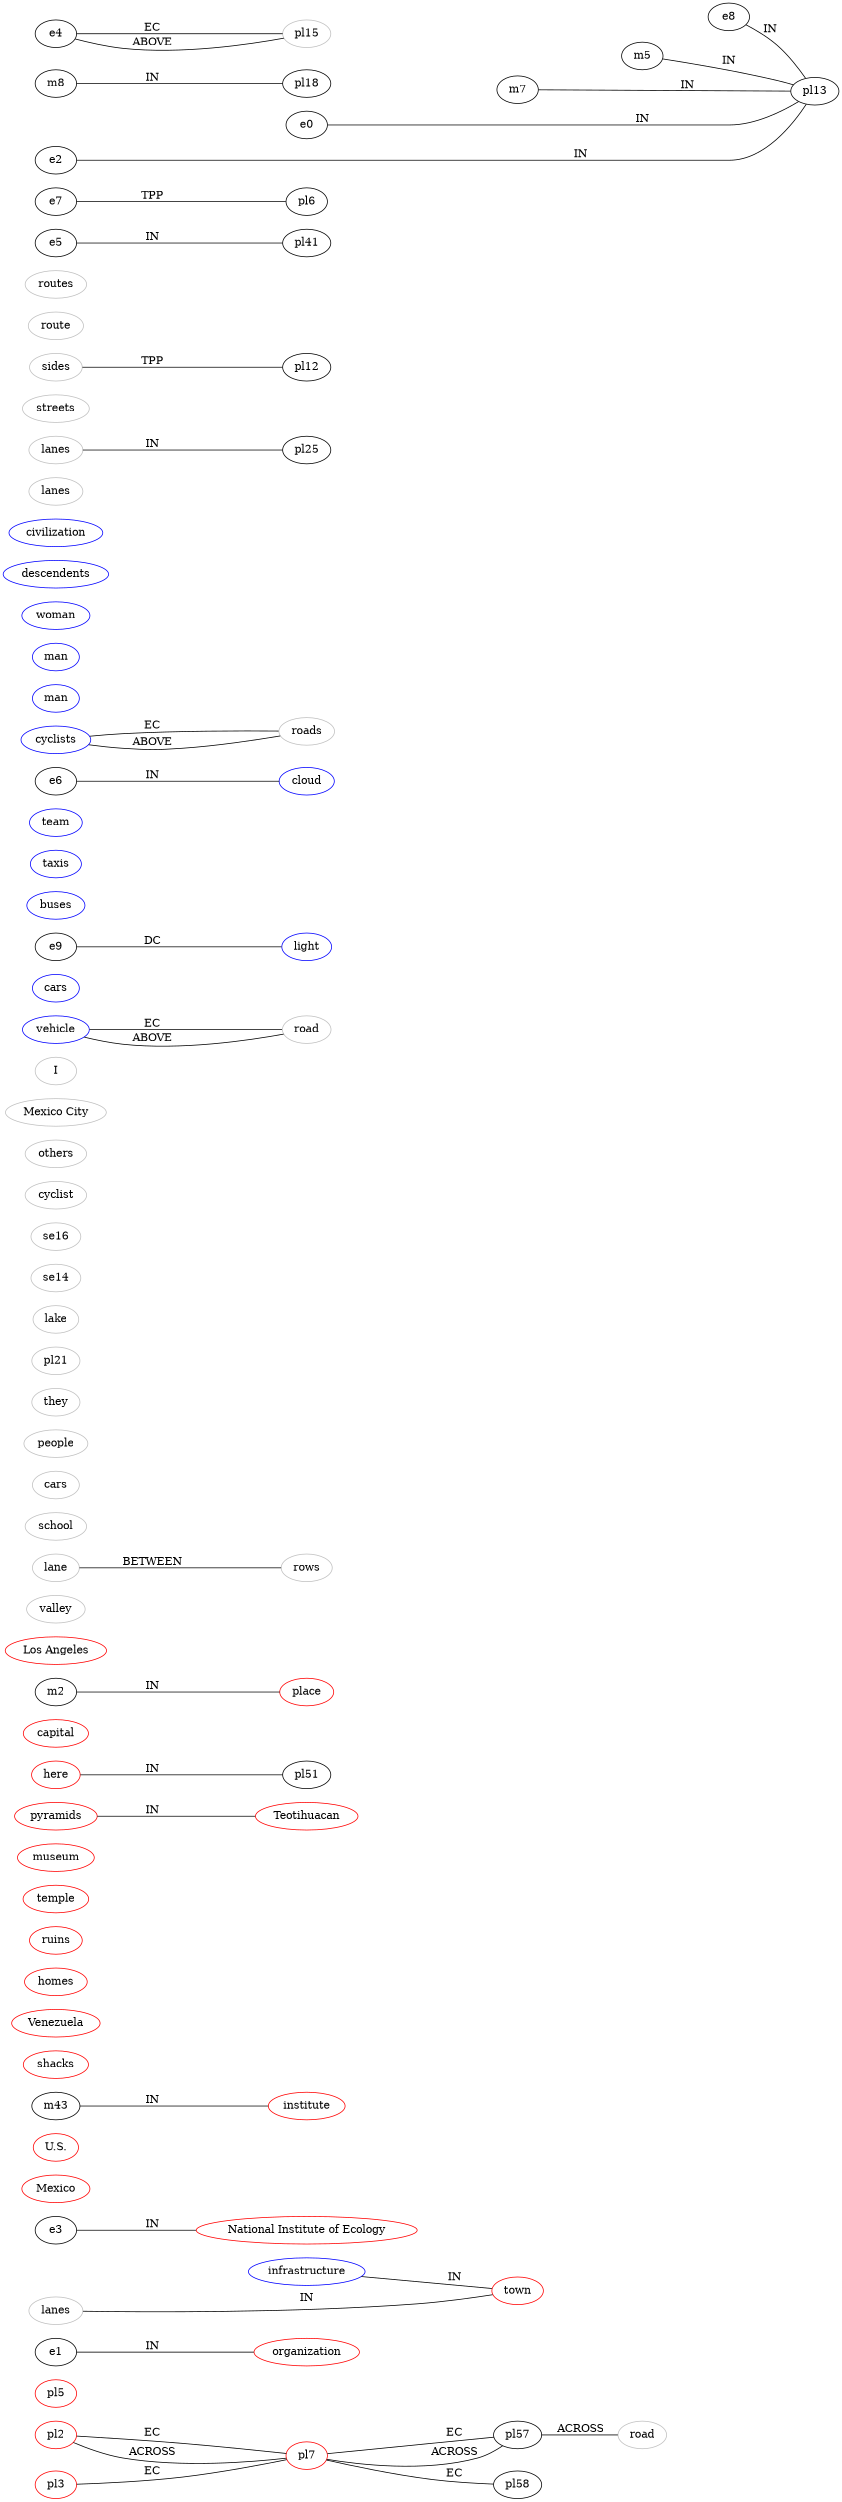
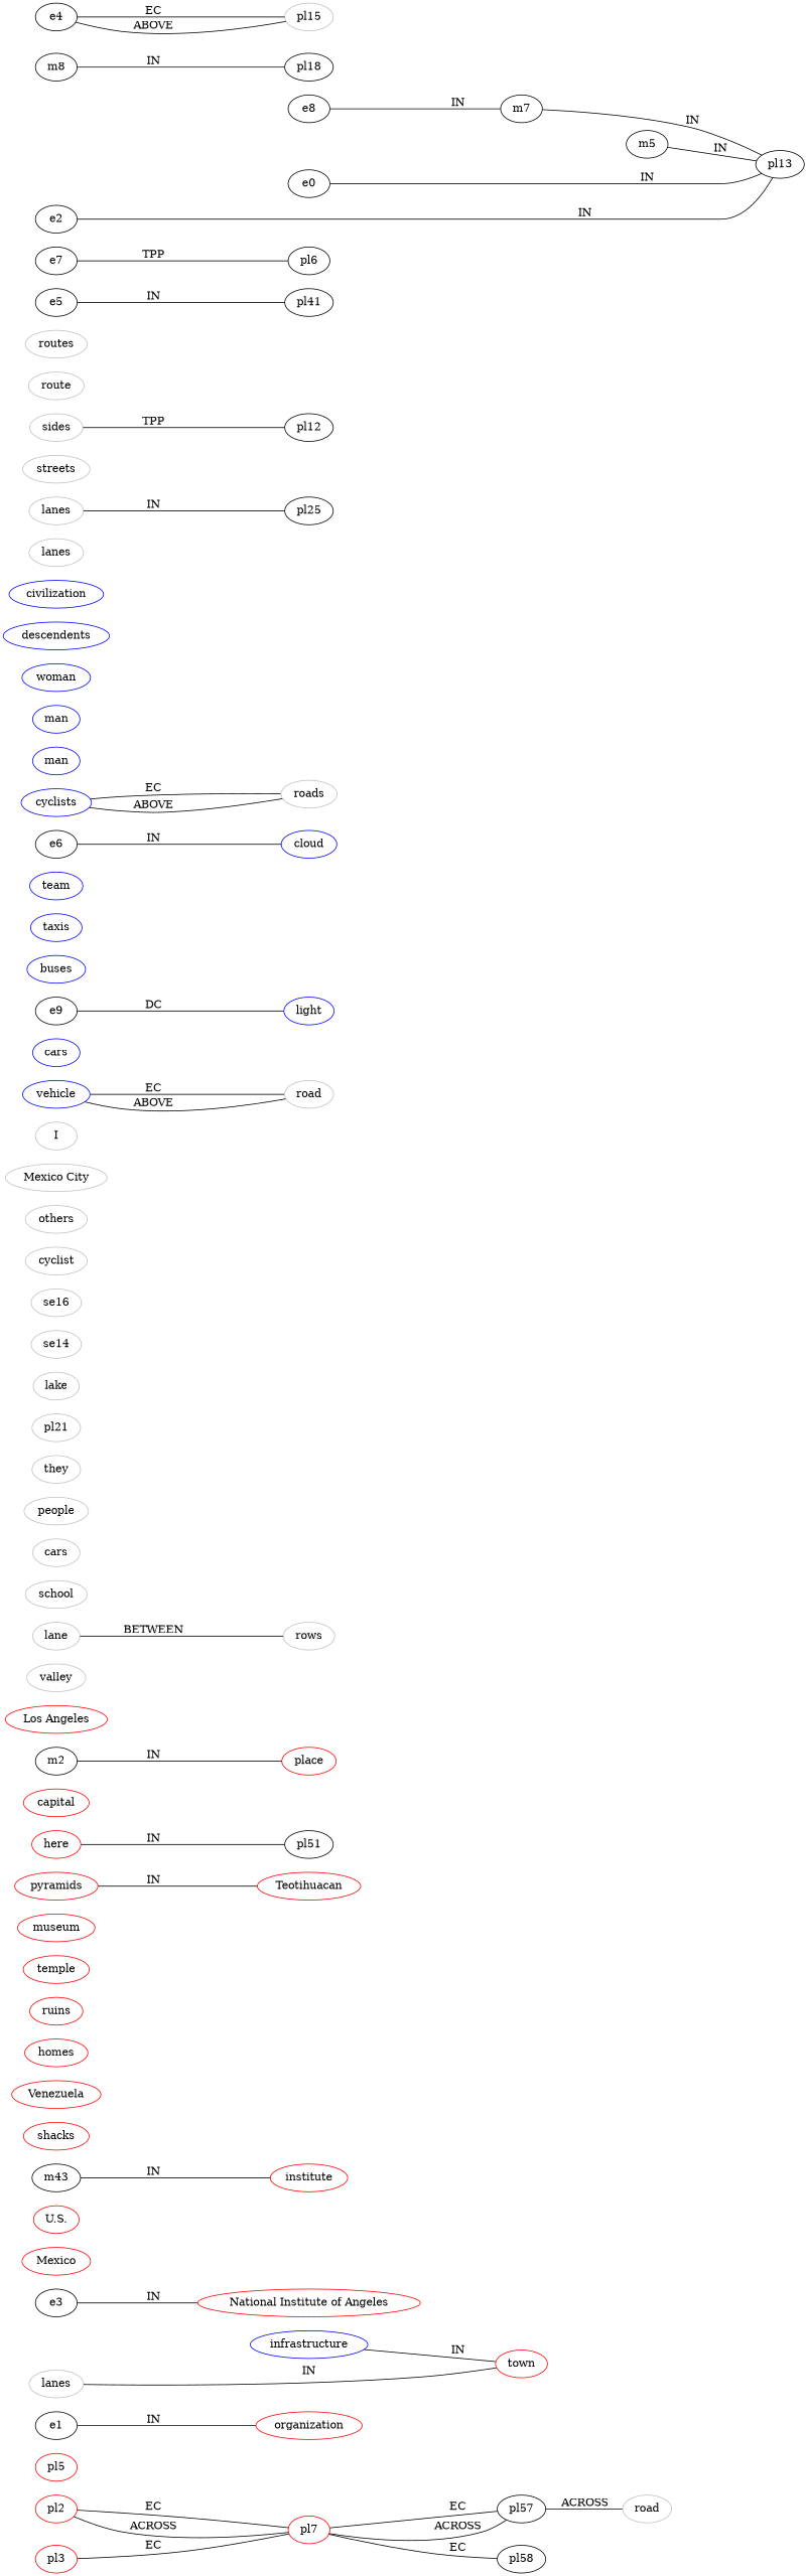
  graph {
    fontname="DejaVu Serif"
    rankdir=LR
    node [color=grey fillcolor=grey fontname="DejaVu Serif"]
    edge [fontname="DejaVu Serif"]
    pl2 [color=red fillcolor=red]
    pl7 [color=red fillcolor=red]
    pl57 [color="" fillcolor=""]
    pl58 [color="" fillcolor=""]
    n5 [label=road]
    pl3 [color=red fillcolor=red]
    pl5 [color=red fillcolor=red]
    n8 [color=red fillcolor=red label=organization]
    n9 [color=red fillcolor=red label=town]
-   n10 [color=red fillcolor=red label="National Institute of Ecology"]
+   n10 [color=red fillcolor=red label="National Institute of Angeles"]
    n11 [color=red fillcolor=red label=Mexico]
    n12 [color=red fillcolor=red label="U.S."]
    n13 [color=red fillcolor=red label=institute]
    n14 [color=red fillcolor=red label=shacks]
    n15 [color=red fillcolor=red label=Venezuela]
    n16 [color=red fillcolor=red label=homes]
    n17 [color=red fillcolor=red label=ruins]
    n18 [color=red fillcolor=red label=temple]
    n19 [color=red fillcolor=red label=museum]
    n20 [color=red fillcolor=red label=pyramids]
    n21 [color=red fillcolor=red label=Teotihuacan]
    n22 [color=red fillcolor=red label=here]
    pl51 [color="" fillcolor=""]
    n24 [color=red fillcolor=red label=capital]
    n25 [color=red fillcolor=red label=place]
    n26 [color=red fillcolor=red label="Los Angeles"]
    n27 [label=valley]
    n28 [label=rows]
    n29 [label=school]
    n30 [label=cars]
    n31 [label=people]
    n32 [label=they]
    pl21
    n34 [label=lake]
    se14
    se16
    n37 [label=cyclist]
    n38 [label=others]
    n39 [label="Mexico City"]
    n40 [label=I]
    n41 [color=blue fillcolor=blue label=vehicle]
    n42 [label=road]
    n43 [color=blue fillcolor=blue label=cars]
    n44 [color=blue fillcolor=blue label=light]
    n45 [color=blue fillcolor=blue label=buses]
    n46 [color=blue fillcolor=blue label=taxis]
    n47 [color=blue fillcolor=blue label=team]
    n48 [color=blue fillcolor=blue label=cloud]
    n49 [color=blue fillcolor=blue label=cyclists]
    n50 [label=roads]
    n51 [color=blue fillcolor=blue label=man]
    n52 [color=blue fillcolor=blue label=man]
    n53 [color=blue fillcolor=blue label=infrastructure]
    n54 [color=blue fillcolor=blue label=woman]
    n55 [color=blue fillcolor=blue label=descendents]
    n56 [color=blue fillcolor=blue label=civilization]
    n57 [label=lane]
    n58 [label=lanes]
    n59 [label=lanes]
    pl25 [color="" fillcolor=""]
    n61 [label=lanes]
    n62 [label=streets]
    n63 [label=sides]
    pl12 [color="" fillcolor=""]
    n65 [label=route]
    n66 [label=routes]
    e3 [color="" fillcolor=""]
    m43 [color="" fillcolor=""]
    e5 [color="" fillcolor=""]
    pl41 [color="" fillcolor=""]
    e6 [color="" fillcolor=""]
    e7 [color="" fillcolor=""]
    pl6 [color="" fillcolor=""]
    e8 [color="" fillcolor=""]
    pl13 [color="" fillcolor=""]
    m5 [color="" fillcolor=""]
    m7 [color="" fillcolor=""]
    e0 [color="" fillcolor=""]
    m8 [color="" fillcolor=""]
    pl18 [color="" fillcolor=""]
    m2 [color="" fillcolor=""]
    e2 [color="" fillcolor=""]
    e1 [color="" fillcolor=""]
    e4 [color="" fillcolor=""]
    pl15
    e9 [color="" fillcolor=""]
    pl2 -- pl7 [label=EC]
    pl2 -- pl7 [label=ACROSS]
    pl7 -- pl57 [label=EC]
    pl7 -- pl58 [label=EC minlen=1]
    pl57 -- pl7 [label=ACROSS]
    pl57 -- n5 [label=ACROSS minlen=1]
    pl3 -- pl7 [label=EC minlen=1]
    n20 -- n21 [label=IN]
    n22 -- pl51 [label=IN]
    n41 -- n42 [label=EC]
    n41 -- n42 [label=ABOVE]
    n49 -- n50 [label=EC]
    n49 -- n50 [label=ABOVE]
    n53 -- n9 [label=IN minlen=1]
    n57 -- n28 [label=BETWEEN]
    n59 -- pl25 [label=IN]
    n61 -- n9 [label=IN minlen=2]
    n63 -- pl12 [label=TPP]
    e3 -- n10 [label=IN]
    m43 -- n13 [label=IN]
    e5 -- pl41 [label=IN]
    e6 -- n48 [label=IN]
    e7 -- pl6 [label=TPP]
-   e8 -- pl13 [label=IN minlen=1]
+   e8 -- m7 [label=IN minlen=1]
    m5 -- pl13 [label=IN minlen=2]
    m7 -- pl13 [label=IN minlen=3]
    e0 -- pl13 [label=IN minlen=4]
    m8 -- pl18 [label=IN]
    m2 -- n25 [label=IN]
    e2 -- pl13 [label=IN minlen=5]
    e1 -- n8 [label=IN]
    e4 -- pl15 [label=EC]
    e4 -- pl15 [label=ABOVE]
    e9 -- n44 [label=DC]
  }
